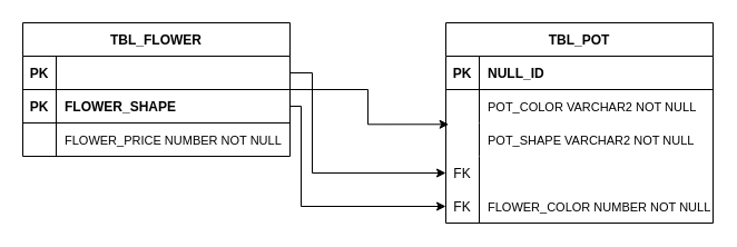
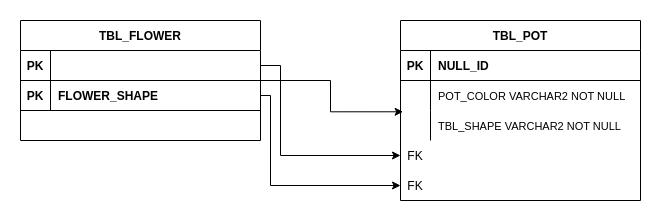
  <mxCell id="0" />
  <mxCell id="1" parent="0" />
  <mxCell id="2" style="edgeStyle=orthogonalEdgeStyle;rounded=0;orthogonalLoop=1;jettySize=auto;html=1;entryX=0.011;entryY=0.043;entryDx=0;entryDy=0;entryPerimeter=0;fontSize=11;jumpStyle=none;" edge="1" parent="1" source="3" target="19"><mxGeometry relative="1" as="geometry" /></mxCell>
  <mxCell id="3" value="TBL_FLOWER" style="shape=table;startSize=30;container=1;collapsible=1;childLayout=tableLayout;fixedRows=1;rowLines=0;fontStyle=1;align=center;resizeLast=1;" parent="1" vertex="1"><mxGeometry x="20" y="20" width="240" height="120" as="geometry" /></mxCell>
  <mxCell id="4" value="" style="shape=partialRectangle;collapsible=0;dropTarget=0;pointerEvents=0;fillColor=none;points=[[0,0.5],[1,0.5]];portConstraint=eastwest;top=0;left=0;right=0;bottom=1;" vertex="1" parent="3"><mxGeometry y="30" width="240" height="30" as="geometry" /></mxCell>
  <mxCell id="5" value="PK" style="shape=partialRectangle;overflow=hidden;connectable=0;fillColor=none;top=0;left=0;bottom=0;right=0;fontStyle=1;" vertex="1" parent="4"><mxGeometry width="30" height="30" as="geometry"><mxRectangle width="30" height="30" as="alternateBounds" /></mxGeometry></mxCell>
  <mxCell id="6" value="" style="shape=partialRectangle;collapsible=0;dropTarget=0;pointerEvents=0;fillColor=none;points=[[0,0.5],[1,0.5]];portConstraint=eastwest;top=0;left=0;right=0;bottom=1;" parent="3" vertex="1"><mxGeometry y="60" width="240" height="30" as="geometry" /></mxCell>
  <mxCell id="7" value="PK" style="shape=partialRectangle;overflow=hidden;connectable=0;fillColor=none;top=0;left=0;bottom=0;right=0;fontStyle=1;" parent="6" vertex="1"><mxGeometry width="30" height="30" as="geometry"><mxRectangle width="30" height="30" as="alternateBounds" /></mxGeometry></mxCell>
  <mxCell id="8" value="FLOWER_SHAPE" style="shape=partialRectangle;overflow=hidden;connectable=0;fillColor=none;top=0;left=0;bottom=0;right=0;align=left;spacingLeft=6;fontStyle=1;" parent="6" vertex="1"><mxGeometry x="30" width="210" height="30" as="geometry"><mxRectangle width="210" height="30" as="alternateBounds" /></mxGeometry></mxCell>
  <mxCell id="9" value="" style="shape=partialRectangle;collapsible=0;dropTarget=0;pointerEvents=0;fillColor=none;points=[[0,0.5],[1,0.5]];portConstraint=eastwest;top=0;left=0;right=0;bottom=0;" parent="3" vertex="1"><mxGeometry y="90" width="240" height="30" as="geometry" /></mxCell>
  <mxCell id="10" value="" style="shape=partialRectangle;overflow=hidden;connectable=0;fillColor=none;top=0;left=0;bottom=0;right=0;" parent="9" vertex="1"><mxGeometry width="30" height="30" as="geometry"><mxRectangle width="30" height="30" as="alternateBounds" /></mxGeometry></mxCell>
- <mxCell id="11" value="FLOWER_PRICE NUMBER NOT NULL" style="shape=partialRectangle;overflow=hidden;connectable=0;fillColor=none;top=0;left=0;bottom=0;right=0;align=left;spacingLeft=6;fontSize=11;" parent="9" vertex="1"><mxGeometry x="30" width="210" height="30" as="geometry"><mxRectangle width="210" height="30" as="alternateBounds" /></mxGeometry></mxCell>
  <mxCell id="12" value="TBL_POT" style="shape=table;startSize=30;container=1;collapsible=1;childLayout=tableLayout;fixedRows=1;rowLines=0;fontStyle=1;align=center;resizeLast=1;" vertex="1" parent="1"><mxGeometry x="400" y="20" width="240.0" height="180" as="geometry" /></mxCell>
  <mxCell id="13" value="" style="shape=partialRectangle;collapsible=0;dropTarget=0;pointerEvents=0;fillColor=none;points=[[0,0.5],[1,0.5]];portConstraint=eastwest;top=0;left=0;right=0;bottom=1;" vertex="1" parent="12"><mxGeometry y="30" width="240.0" height="30" as="geometry" /></mxCell>
  <mxCell id="14" value="PK" style="shape=partialRectangle;overflow=hidden;connectable=0;fillColor=none;top=0;left=0;bottom=0;right=0;fontStyle=1;" vertex="1" parent="13"><mxGeometry width="30" height="30" as="geometry"><mxRectangle width="30" height="30" as="alternateBounds" /></mxGeometry></mxCell>
  <mxCell id="15" value="NULL_ID" style="shape=partialRectangle;overflow=hidden;connectable=0;fillColor=none;top=0;left=0;bottom=0;right=0;align=left;spacingLeft=6;fontStyle=1;" vertex="1" parent="13"><mxGeometry x="30" width="210.0" height="30" as="geometry"><mxRectangle width="210.0" height="30" as="alternateBounds" /></mxGeometry></mxCell>
  <mxCell id="16" value="" style="shape=partialRectangle;collapsible=0;dropTarget=0;pointerEvents=0;fillColor=none;points=[[0,0.5],[1,0.5]];portConstraint=eastwest;top=0;left=0;right=0;bottom=0;" vertex="1" parent="12"><mxGeometry y="60" width="240.0" height="30" as="geometry" /></mxCell>
  <mxCell id="17" value="" style="shape=partialRectangle;overflow=hidden;connectable=0;fillColor=none;top=0;left=0;bottom=0;right=0;" vertex="1" parent="16"><mxGeometry width="30" height="30" as="geometry"><mxRectangle width="30" height="30" as="alternateBounds" /></mxGeometry></mxCell>
  <mxCell id="18" value="POT_COLOR VARCHAR2 NOT NULL" style="shape=partialRectangle;overflow=hidden;connectable=0;fillColor=none;top=0;left=0;bottom=0;right=0;align=left;spacingLeft=6;fontSize=11;" vertex="1" parent="16"><mxGeometry x="30" width="210.0" height="30" as="geometry"><mxRectangle width="210.0" height="30" as="alternateBounds" /></mxGeometry></mxCell>
  <mxCell id="19" value="" style="shape=partialRectangle;collapsible=0;dropTarget=0;pointerEvents=0;fillColor=none;points=[[0,0.5],[1,0.5]];portConstraint=eastwest;top=0;left=0;right=0;bottom=0;" vertex="1" parent="12"><mxGeometry y="90" width="240.0" height="30" as="geometry" /></mxCell>
  <mxCell id="20" value="" style="shape=partialRectangle;overflow=hidden;connectable=0;fillColor=none;top=0;left=0;bottom=0;right=0;" vertex="1" parent="19"><mxGeometry width="30" height="30" as="geometry"><mxRectangle width="30" height="30" as="alternateBounds" /></mxGeometry></mxCell>
- <mxCell id="21" value="POT_SHAPE VARCHAR2 NOT NULL" style="shape=partialRectangle;overflow=hidden;connectable=0;fillColor=none;top=0;left=0;bottom=0;right=0;align=left;spacingLeft=6;fontSize=11;" vertex="1" parent="19"><mxGeometry x="30" width="210.0" height="30" as="geometry"><mxRectangle width="210.0" height="30" as="alternateBounds" /></mxGeometry></mxCell>
+ <mxCell id="21" value="TBL_SHAPE VARCHAR2 NOT NULL" style="shape=partialRectangle;overflow=hidden;connectable=0;fillColor=none;top=0;left=0;bottom=0;right=0;align=left;spacingLeft=6;fontSize=11;" vertex="1" parent="19"><mxGeometry x="30" width="210.0" height="30" as="geometry"><mxRectangle width="210.0" height="30" as="alternateBounds" /></mxGeometry></mxCell>
  <mxCell id="22" value="" style="shape=partialRectangle;collapsible=0;dropTarget=0;pointerEvents=0;fillColor=none;points=[[0,0.5],[1,0.5]];portConstraint=eastwest;top=0;left=0;right=0;bottom=0;" vertex="1" parent="12"><mxGeometry y="120" width="240.0" height="30" as="geometry" /></mxCell>
  <mxCell id="23" value="FK" style="shape=partialRectangle;overflow=hidden;connectable=0;fillColor=none;top=0;left=0;bottom=0;right=0;" vertex="1" parent="22"><mxGeometry width="30" height="30" as="geometry"><mxRectangle width="30" height="30" as="alternateBounds" /></mxGeometry></mxCell>
  <mxCell id="24" value="" style="shape=partialRectangle;collapsible=0;dropTarget=0;pointerEvents=0;fillColor=none;points=[[0,0.5],[1,0.5]];portConstraint=eastwest;top=0;left=0;right=0;bottom=0;" vertex="1" parent="12"><mxGeometry y="150" width="240.0" height="30" as="geometry" /></mxCell>
  <mxCell id="25" value="FK" style="shape=partialRectangle;overflow=hidden;connectable=0;fillColor=none;top=0;left=0;bottom=0;right=0;" vertex="1" parent="24"><mxGeometry width="30" height="30" as="geometry"><mxRectangle width="30" height="30" as="alternateBounds" /></mxGeometry></mxCell>
- <mxCell id="26" value="FLOWER_COLOR NUMBER NOT NULL" style="shape=partialRectangle;overflow=hidden;connectable=0;fillColor=none;top=0;left=0;bottom=0;right=0;align=left;spacingLeft=6;fontSize=11;" vertex="1" parent="24"><mxGeometry x="30" width="210.0" height="30" as="geometry"><mxRectangle width="210.0" height="30" as="alternateBounds" /></mxGeometry></mxCell>
  <mxCell id="27" style="edgeStyle=orthogonalEdgeStyle;rounded=0;orthogonalLoop=1;jettySize=auto;html=1;fontSize=11;" edge="1" parent="1" source="4" target="22"><mxGeometry relative="1" as="geometry"><Array as="points"><mxPoint x="280" y="65" /><mxPoint x="280" y="155" /></Array></mxGeometry></mxCell>
  <mxCell id="28" style="edgeStyle=orthogonalEdgeStyle;rounded=0;orthogonalLoop=1;jettySize=auto;html=1;fontSize=11;" edge="1" parent="1" source="6" target="24"><mxGeometry relative="1" as="geometry"><Array as="points"><mxPoint x="270" y="95" /><mxPoint x="270" y="185" /></Array></mxGeometry></mxCell>
